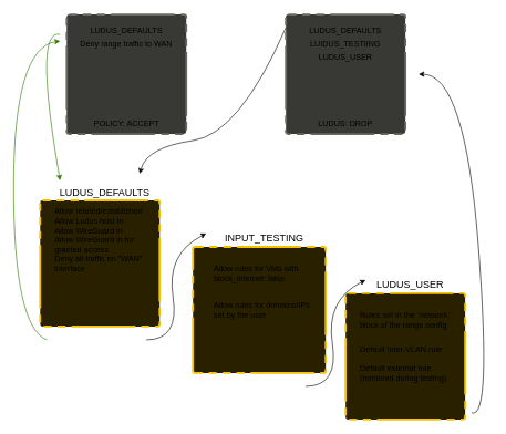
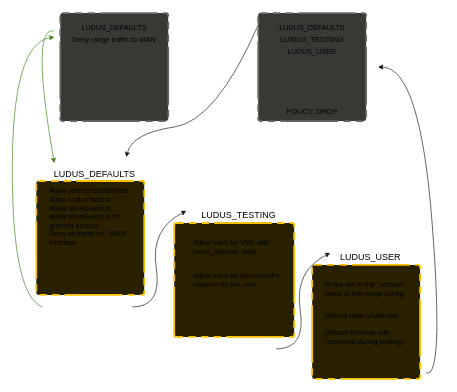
  <mxCell id="0" />
  <mxCell id="1" parent="0" />
  <mxCell id="2" value="&lt;font style=&quot;font-size: 14px;&quot;&gt;FORWARD&lt;/font&gt;" style="whiteSpace=wrap;html=1;rounded=1;arcSize=2;shadow=0;glass=0;dashed=1;comic=0;strokeWidth=3;fontSize=15;align=center;labelPosition=center;verticalLabelPosition=top;verticalAlign=bottom;fontStyle=0;horizontal=1;spacingLeft=15;connectable=1;container=1;collapsible=0;recursiveResize=0;dashPattern=4 3 4 3 4 3 32 3;spacingRight=15;sketch=0;fillStyle=auto;fillColor=#383835;strokeColor=#696963;fontColor=#FFFFFF;" parent="1" vertex="1"><mxGeometry x="430" y="20" width="180" height="180" as="geometry" /></mxCell>
  <mxCell id="3" value="LUDUS_DEFAULTS" style="text;html=1;align=center;verticalAlign=middle;whiteSpace=wrap;rounded=0;" vertex="1" parent="2"><mxGeometry x="60" y="10" width="60" height="30" as="geometry" /></mxCell>
  <mxCell id="4" value="LUIDUS_TESTIING" style="text;html=1;align=center;verticalAlign=middle;whiteSpace=wrap;rounded=0;" vertex="1" parent="2"><mxGeometry x="60" y="30" width="60" height="30" as="geometry" /></mxCell>
  <mxCell id="5" value="LUDUS_USER" style="text;html=1;align=center;verticalAlign=middle;whiteSpace=wrap;rounded=0;" vertex="1" parent="2"><mxGeometry x="60" y="50" width="60" height="30" as="geometry" /></mxCell>
- <mxCell id="6" value="LUDUS: DROP" style="text;html=1;align=center;verticalAlign=middle;whiteSpace=wrap;rounded=0;" vertex="1" parent="2"><mxGeometry x="45" y="150" width="90" height="30" as="geometry" /></mxCell>
+ <mxCell id="6" value="POLICY: DROP" style="text;html=1;align=center;verticalAlign=middle;whiteSpace=wrap;rounded=0;" vertex="1" parent="2"><mxGeometry x="45" y="150" width="90" height="30" as="geometry" /></mxCell>
  <mxCell id="7" value="&lt;font style=&quot;font-size: 15px;&quot;&gt;LUDUS_DEFAULTS&lt;/font&gt;" style="whiteSpace=wrap;html=1;dashed=1;strokeWidth=3;rounded=1;arcSize=2;glass=0;comic=0;shadow=0;fontSize=20;align=center;labelPosition=center;verticalLabelPosition=top;verticalAlign=bottom;spacingLeft=15;connectable=0;container=1;collapsible=0;recursiveResize=0;dashPattern=4 3 4 3 4 3 32 3;strokeColor=#F5C100;fillColor=#292000;" vertex="1" parent="1"><mxGeometry x="60" y="300" width="180" height="190" as="geometry" /></mxCell>
  <mxCell id="8" value="Allow related/established&lt;div&gt;Allow Ludus host in&lt;/div&gt;&lt;div&gt;Allow WireGuard in&lt;/div&gt;&lt;div&gt;Allow WireGuard in for granted access&lt;/div&gt;&lt;div&gt;Deny all traffic on &quot;WAN&quot; interface&lt;/div&gt;" style="text;html=1;align=left;verticalAlign=middle;whiteSpace=wrap;rounded=0;" vertex="1" parent="7"><mxGeometry x="20" y="30" width="140" height="60" as="geometry" /></mxCell>
- <mxCell id="9" value="&lt;font style=&quot;font-size: 15px;&quot;&gt;INPUT_TESTING&lt;/font&gt;" style="whiteSpace=wrap;html=1;dashed=1;strokeWidth=3;rounded=1;arcSize=2;glass=0;comic=0;shadow=0;fontSize=20;align=center;labelPosition=center;verticalLabelPosition=top;verticalAlign=bottom;spacingLeft=15;connectable=0;container=1;collapsible=0;recursiveResize=0;dashPattern=4 3 4 3 4 3 32 3;strokeColor=#F5C100;fillColor=#292000;" vertex="1" parent="1"><mxGeometry x="290" y="370" width="200" height="190" as="geometry" /></mxCell>
+ <mxCell id="9" value="&lt;font style=&quot;font-size: 15px;&quot;&gt;LUDUS_TESTING&lt;/font&gt;" style="whiteSpace=wrap;html=1;dashed=1;strokeWidth=3;rounded=1;arcSize=2;glass=0;comic=0;shadow=0;fontSize=20;align=center;labelPosition=center;verticalLabelPosition=top;verticalAlign=bottom;spacingLeft=15;connectable=0;container=1;collapsible=0;recursiveResize=0;dashPattern=4 3 4 3 4 3 32 3;strokeColor=#F5C100;fillColor=#292000;" vertex="1" parent="1"><mxGeometry x="290" y="370" width="200" height="190" as="geometry" /></mxCell>
  <mxCell id="10" value="Allow rules for VMs with block_internet: false" style="text;html=1;align=left;verticalAlign=middle;whiteSpace=wrap;rounded=0;" vertex="1" parent="9"><mxGeometry x="30" y="10" width="140" height="60" as="geometry" /></mxCell>
- <mxCell id="11" value="Allow rules for domains/IPs set by the user" style="text;html=1;align=left;verticalAlign=middle;whiteSpace=wrap;rounded=0;" vertex="1" parent="9"><mxGeometry x="30" y="65" width="150" height="60" as="geometry" /></mxCell>
+ <mxCell id="11" value="Allow rules for domains/IPs network by the user" style="text;html=1;align=left;verticalAlign=middle;whiteSpace=wrap;rounded=0;" vertex="1" parent="9"><mxGeometry x="30" y="65" width="150" height="60" as="geometry" /></mxCell>
  <mxCell id="12" value="" style="curved=1;endArrow=classic;html=1;rounded=0;exitX=0;exitY=0.111;exitDx=0;exitDy=0;exitPerimeter=0;" edge="1" parent="1" source="2"><mxGeometry width="50" height="50" relative="1" as="geometry"><mxPoint x="480" y="590" as="sourcePoint" /><mxPoint x="210" y="260" as="targetPoint" /><Array as="points"><mxPoint x="360" y="200" /><mxPoint x="220" y="220" /></Array></mxGeometry></mxCell>
  <mxCell id="13" value="&lt;font style=&quot;font-size: 15px;&quot;&gt;LUDUS_USER&lt;/font&gt;" style="whiteSpace=wrap;html=1;dashed=1;strokeWidth=3;rounded=1;arcSize=2;glass=0;comic=0;shadow=0;fontSize=20;align=center;labelPosition=center;verticalLabelPosition=top;verticalAlign=bottom;spacingLeft=15;connectable=0;container=1;collapsible=0;recursiveResize=0;dashPattern=4 3 4 3 4 3 32 3;strokeColor=#F5C100;fillColor=#292000;" vertex="1" parent="1"><mxGeometry x="520" y="440" width="180" height="190" as="geometry" /></mxCell>
  <mxCell id="14" value="Rules set in the `network:` block of the range config" style="text;html=1;align=left;verticalAlign=middle;whiteSpace=wrap;rounded=0;" vertex="1" parent="13"><mxGeometry x="20" y="10" width="150" height="60" as="geometry" /></mxCell>
  <mxCell id="15" value="Default inter-VLAN rule" style="text;html=1;align=left;verticalAlign=middle;whiteSpace=wrap;rounded=0;" vertex="1" parent="13"><mxGeometry x="20" y="55" width="150" height="60" as="geometry" /></mxCell>
  <mxCell id="16" value="Default external rule (removed during testing)" style="text;html=1;align=left;verticalAlign=middle;whiteSpace=wrap;rounded=0;" vertex="1" parent="13"><mxGeometry x="20" y="90" width="150" height="60" as="geometry" /></mxCell>
  <mxCell id="17" value="" style="curved=1;endArrow=classic;html=1;rounded=0;" edge="1" parent="1"><mxGeometry width="50" height="50" relative="1" as="geometry"><mxPoint x="220" y="510" as="sourcePoint" /><mxPoint x="310" y="350" as="targetPoint" /><Array as="points"><mxPoint x="270" y="510" /><mxPoint x="250" y="380" /></Array></mxGeometry></mxCell>
  <mxCell id="18" value="" style="curved=1;endArrow=classic;html=1;rounded=0;" edge="1" parent="1"><mxGeometry width="50" height="50" relative="1" as="geometry"><mxPoint x="460" y="580" as="sourcePoint" /><mxPoint x="550" y="420" as="targetPoint" /><Array as="points"><mxPoint x="510" y="580" /><mxPoint x="490" y="450" /></Array></mxGeometry></mxCell>
  <mxCell id="19" value="&lt;font style=&quot;font-size: 14px;&quot;&gt;INPUT&lt;/font&gt;" style="whiteSpace=wrap;html=1;rounded=1;arcSize=2;shadow=0;glass=0;dashed=1;comic=0;strokeWidth=3;fontSize=15;align=center;labelPosition=center;verticalLabelPosition=top;verticalAlign=bottom;fontStyle=0;horizontal=1;spacingLeft=15;connectable=1;container=1;collapsible=0;recursiveResize=0;dashPattern=4 3 4 3 4 3 32 3;spacingRight=15;sketch=0;fillStyle=auto;fillColor=#383835;strokeColor=#696963;fontColor=#FFFFFF;" vertex="1" parent="1"><mxGeometry x="100" y="20" width="180" height="180" as="geometry" /></mxCell>
  <mxCell id="20" value="LUDUS_DEFAULTS" style="text;html=1;align=center;verticalAlign=middle;whiteSpace=wrap;rounded=0;" vertex="1" parent="19"><mxGeometry x="60" y="10" width="60" height="30" as="geometry" /></mxCell>
  <mxCell id="21" value="Deny range traffic to WAN" style="text;html=1;align=center;verticalAlign=middle;whiteSpace=wrap;rounded=0;" vertex="1" parent="19"><mxGeometry x="15" y="30" width="150" height="30" as="geometry" /></mxCell>
- <mxCell id="22" value="POLICY: ACCEPT" style="text;html=1;align=center;verticalAlign=middle;whiteSpace=wrap;rounded=0;" vertex="1" parent="19"><mxGeometry x="37.5" y="150" width="105" height="30" as="geometry" /></mxCell>
  <mxCell id="23" value="" style="curved=1;endArrow=classic;html=1;rounded=0;fontColor=#00fbff;fillColor=#60a917;strokeColor=#2D7600;" edge="1" parent="1"><mxGeometry width="50" height="50" relative="1" as="geometry"><mxPoint x="90" y="50" as="sourcePoint" /><mxPoint x="90" y="270" as="targetPoint" /><Array as="points"><mxPoint x="50" y="40" /></Array></mxGeometry></mxCell>
  <mxCell id="24" value="" style="curved=1;endArrow=classic;html=1;rounded=0;fontColor=#00fbff;fillColor=#60a917;strokeColor=#2D7600;" edge="1" parent="1"><mxGeometry width="50" height="50" relative="1" as="geometry"><mxPoint x="70" y="510" as="sourcePoint" /><mxPoint x="90" y="60" as="targetPoint" /><Array as="points"><mxPoint x="20" y="490" /><mxPoint x="20" y="70" /></Array></mxGeometry></mxCell>
  <mxCell id="25" value="" style="curved=1;endArrow=classic;html=1;rounded=0;" edge="1" parent="1"><mxGeometry width="50" height="50" relative="1" as="geometry"><mxPoint x="710" y="620" as="sourcePoint" /><mxPoint x="630" y="110" as="targetPoint" /><Array as="points"><mxPoint x="740" y="630" /><mxPoint x="700" y="110" /></Array></mxGeometry></mxCell>
